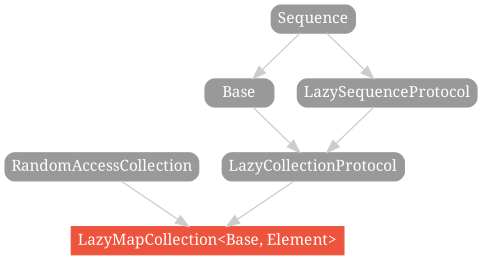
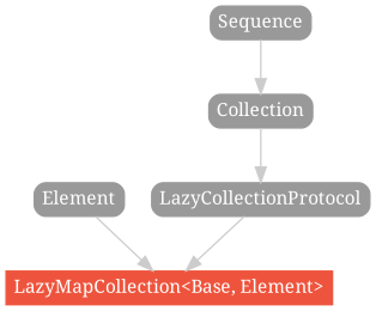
  strict digraph {
    fontname="Noto Serif"
    node [color="#999999" fillcolor="#999999" fontcolor=white fontname="Noto Serif" fontsize=12 margin="0.07,0.05" shape=box style="filled,rounded"]
    edge [color="#cccccc" fontname="Noto Serif"]
    "LazyMapCollection<Base, Element>" [color="#ee543d" fillcolor="#ee543d" height=0.3 style=filled]
-   RandomAccessCollection [height=0.3]
-   Collection [height=0.3 label=Base]
+   RandomAccessCollection [height=0.3 label=Element]
+   Collection [height=0.3]
    LazyCollectionProtocol [height=0.3]
-   LazySequenceProtocol [height=0.3]
    Sequence [height=0.3]
    subgraph sub_1 {
      rank=max
      "LazyMapCollection<Base, Element>"
    }
    RandomAccessCollection -> "LazyMapCollection<Base, Element>"
    Collection -> LazyCollectionProtocol
    LazyCollectionProtocol -> "LazyMapCollection<Base, Element>"
-   LazySequenceProtocol -> LazyCollectionProtocol
    Sequence -> Collection
-   Sequence -> LazySequenceProtocol
  }
